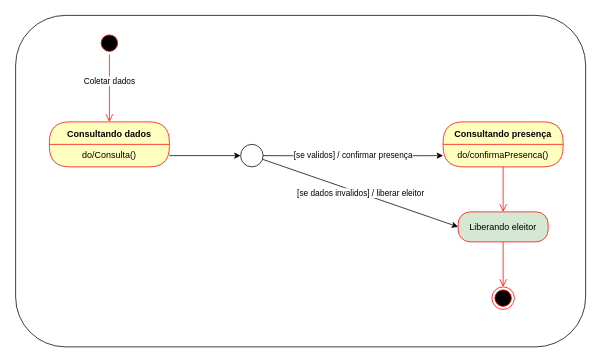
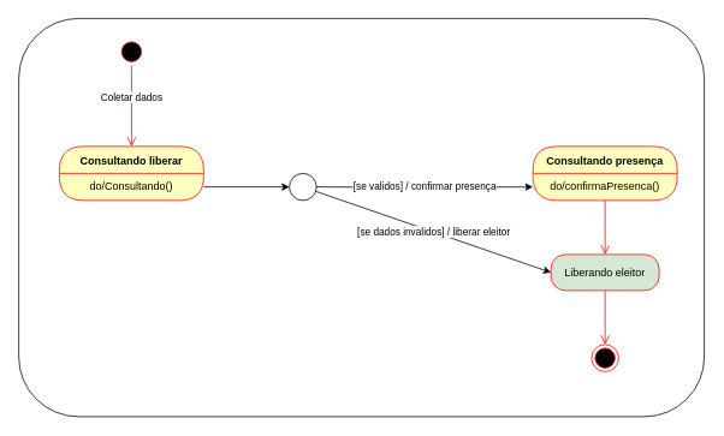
  <mxCell id="0" />
  <mxCell id="1" parent="0" />
  <mxCell id="2" value="" style="rounded=1;whiteSpace=wrap;html=1;fillColor=none;verticalAlign=middle;" vertex="1" parent="1"><mxGeometry x="20" y="20" width="760" height="442" as="geometry" /></mxCell>
  <mxCell id="3" value="" style="ellipse;html=1;shape=startState;fillColor=#000000;strokeColor=#ff0000;" vertex="1" parent="1"><mxGeometry x="130" y="42" width="30" height="30" as="geometry" /></mxCell>
  <mxCell id="4" value="Coletar dados" style="edgeStyle=orthogonalEdgeStyle;html=1;verticalAlign=bottom;endArrow=open;endSize=8;strokeColor=#ff0000;rounded=0;entryX=0.5;entryY=0;entryDx=0;entryDy=0;" edge="1" source="3" parent="1" target="5"><mxGeometry relative="1" as="geometry"><mxPoint x="145" y="132" as="targetPoint" /></mxGeometry></mxCell>
- <mxCell id="5" value="Consultando dados" style="swimlane;fontStyle=1;align=center;verticalAlign=middle;childLayout=stackLayout;horizontal=1;startSize=30;horizontalStack=0;resizeParent=0;resizeLast=1;container=0;fontColor=#000000;collapsible=0;rounded=1;arcSize=30;strokeColor=#ff0000;fillColor=#ffffc0;swimlaneFillColor=#ffffc0;dropTarget=0;" vertex="1" parent="1"><mxGeometry x="65" y="162" width="160" height="60" as="geometry" /></mxCell>
- <mxCell id="6" value="do/Consulta()" style="text;html=1;strokeColor=none;fillColor=none;align=center;verticalAlign=middle;spacingLeft=4;spacingRight=4;whiteSpace=wrap;overflow=hidden;rotatable=0;fontColor=#000000;" vertex="1" parent="5"><mxGeometry y="30" width="160" height="30" as="geometry" /></mxCell>
+ <mxCell id="5" value="Consultando liberar" style="swimlane;fontStyle=1;align=center;verticalAlign=middle;childLayout=stackLayout;horizontal=1;startSize=30;horizontalStack=0;resizeParent=0;resizeLast=1;container=0;fontColor=#000000;collapsible=0;rounded=1;arcSize=30;strokeColor=#ff0000;fillColor=#ffffc0;swimlaneFillColor=#ffffc0;dropTarget=0;" vertex="1" parent="1"><mxGeometry x="65" y="162" width="160" height="60" as="geometry" /></mxCell>
+ <mxCell id="6" value="do/Consultando()" style="text;html=1;strokeColor=none;fillColor=none;align=center;verticalAlign=middle;spacingLeft=4;spacingRight=4;whiteSpace=wrap;overflow=hidden;rotatable=0;fontColor=#000000;" vertex="1" parent="5"><mxGeometry y="30" width="160" height="30" as="geometry" /></mxCell>
  <mxCell id="7" value="Consultando presença" style="swimlane;fontStyle=1;align=center;verticalAlign=middle;childLayout=stackLayout;horizontal=1;startSize=30;horizontalStack=0;resizeParent=0;resizeLast=1;container=0;fontColor=#000000;collapsible=0;rounded=1;arcSize=30;strokeColor=#ff0000;fillColor=#ffffc0;swimlaneFillColor=#ffffc0;dropTarget=0;" vertex="1" parent="1"><mxGeometry x="590" y="162" width="160" height="60" as="geometry" /></mxCell>
  <mxCell id="8" value="do/confirmaPresenca()" style="text;html=1;strokeColor=none;fillColor=none;align=center;verticalAlign=middle;spacingLeft=4;spacingRight=4;whiteSpace=wrap;overflow=hidden;rotatable=0;fontColor=#000000;" vertex="1" parent="7"><mxGeometry y="30" width="160" height="30" as="geometry" /></mxCell>
  <mxCell id="9" value="" style="edgeStyle=orthogonalEdgeStyle;html=1;verticalAlign=bottom;endArrow=open;endSize=8;strokeColor=#ff0000;rounded=0;" edge="1" source="7" parent="1"><mxGeometry relative="1" as="geometry"><mxPoint x="670" y="282" as="targetPoint" /></mxGeometry></mxCell>
  <mxCell id="10" value="[se validos] / confirmar presença" style="edgeStyle=orthogonalEdgeStyle;rounded=0;orthogonalLoop=1;jettySize=auto;html=1;entryX=0;entryY=0.5;entryDx=0;entryDy=0;" edge="1" parent="1" target="8"><mxGeometry relative="1" as="geometry"><mxPoint x="320" y="207" as="targetPoint" /><mxPoint x="350" y="207" as="sourcePoint" /></mxGeometry></mxCell>
  <mxCell id="11" value="Liberando eleitor" style="rounded=1;whiteSpace=wrap;html=1;arcSize=40;fontColor=#000000;fillColor=#d5e8d4;strokeColor=#ff0000;" vertex="1" parent="1"><mxGeometry x="610" y="282" width="120" height="40" as="geometry" /></mxCell>
  <mxCell id="12" value="" style="edgeStyle=orthogonalEdgeStyle;html=1;verticalAlign=bottom;endArrow=open;endSize=8;strokeColor=#ff0000;rounded=0;" edge="1" source="11" parent="1"><mxGeometry relative="1" as="geometry"><mxPoint x="670" y="382" as="targetPoint" /></mxGeometry></mxCell>
  <mxCell id="13" value="" style="ellipse;html=1;shape=endState;fillColor=#000000;strokeColor=#ff0000;" vertex="1" parent="1"><mxGeometry x="655" y="382" width="30" height="30" as="geometry" /></mxCell>
  <mxCell id="14" value="[se dados invalidos] / liberar eleitor" style="rounded=0;orthogonalLoop=1;jettySize=auto;html=1;entryX=0;entryY=0.5;entryDx=0;entryDy=0;" edge="1" parent="1" source="15" target="11"><mxGeometry relative="1" as="geometry"><mxPoint x="335" y="322" as="targetPoint" /></mxGeometry></mxCell>
  <mxCell id="15" value="" style="ellipse;whiteSpace=wrap;html=1;aspect=fixed;fillColor=none;" vertex="1" parent="1"><mxGeometry x="320" y="192" width="30" height="30" as="geometry" /></mxCell>
  <mxCell id="16" style="edgeStyle=orthogonalEdgeStyle;rounded=0;orthogonalLoop=1;jettySize=auto;html=1;entryX=0;entryY=0.5;entryDx=0;entryDy=0;" edge="1" parent="1" source="6" target="15"><mxGeometry relative="1" as="geometry" /></mxCell>
